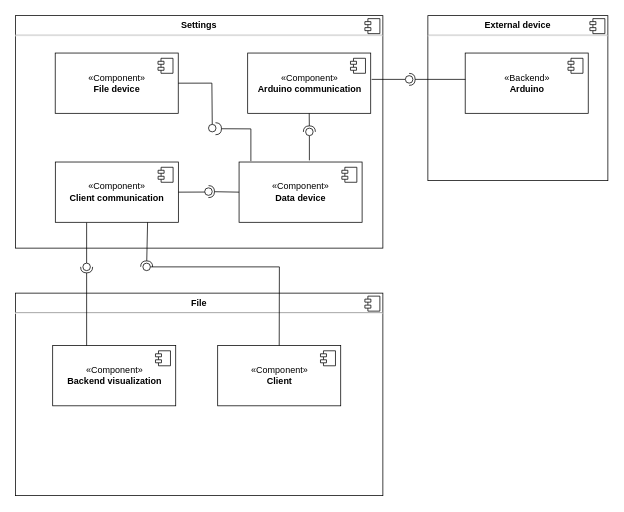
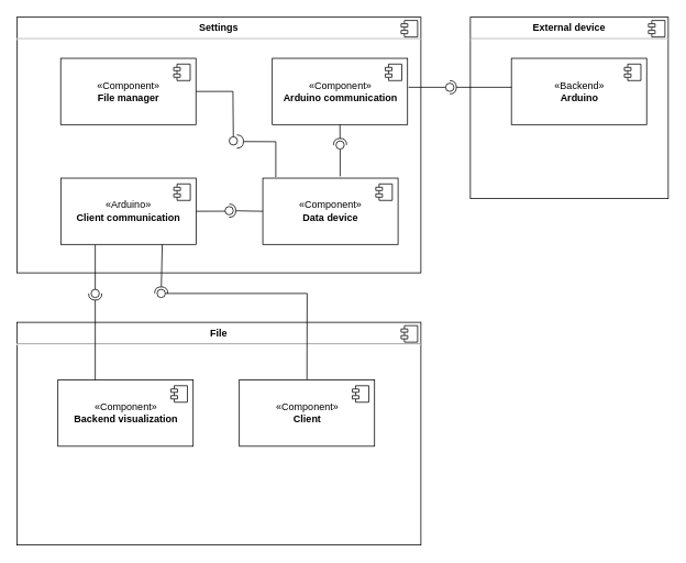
  <mxCell id="0" />
  <mxCell id="1" parent="0" />
  <mxCell id="2" value="&lt;p style=&quot;margin: 0px ; margin-top: 6px ; text-align: center&quot;&gt;&lt;b&gt;Settings&lt;/b&gt;&lt;/p&gt;&lt;hr&gt;&lt;p style=&quot;margin: 0px ; margin-left: 8px&quot;&gt;&lt;br&gt;&lt;/p&gt;" style="align=left;overflow=fill;html=1;" vertex="1" parent="1"><mxGeometry x="20" y="20" width="490" height="310" as="geometry" /></mxCell>
  <mxCell id="3" value="" style="shape=component;jettyWidth=8;jettyHeight=4;" vertex="1" parent="2"><mxGeometry x="1" width="20" height="20" relative="1" as="geometry"><mxPoint x="-24" y="4" as="offset" /></mxGeometry></mxCell>
  <mxCell id="4" value="«Component»&lt;br&gt;&lt;b&gt;Arduino communication&lt;/b&gt;" style="html=1;" vertex="1" parent="2"><mxGeometry x="309.761" y="49.889" width="164.043" height="80.37" as="geometry" /></mxCell>
  <mxCell id="5" value="" style="shape=component;jettyWidth=8;jettyHeight=4;" vertex="1" parent="4"><mxGeometry x="1" width="20" height="20" relative="1" as="geometry"><mxPoint x="-27" y="7" as="offset" /></mxGeometry></mxCell>
  <mxCell id="6" value="«Component»&lt;br&gt;&lt;b&gt;Data device&lt;/b&gt;" style="html=1;" vertex="1" parent="2"><mxGeometry x="298.261" y="195.185" width="164.043" height="80.37" as="geometry" /></mxCell>
  <mxCell id="7" value="" style="shape=component;jettyWidth=8;jettyHeight=4;" vertex="1" parent="6"><mxGeometry x="1" width="20" height="20" relative="1" as="geometry"><mxPoint x="-27" y="7" as="offset" /></mxGeometry></mxCell>
- <mxCell id="8" value="«Component»&lt;br&gt;&lt;b&gt;Client communication&lt;/b&gt;" style="html=1;" vertex="1" parent="2"><mxGeometry x="53.261" y="195.185" width="164.043" height="80.37" as="geometry" /></mxCell>
+ <mxCell id="8" value="«Arduino»&lt;br&gt;&lt;b&gt;Client communication&lt;/b&gt;" style="html=1;" vertex="1" parent="2"><mxGeometry x="53.261" y="195.185" width="164.043" height="80.37" as="geometry" /></mxCell>
  <mxCell id="9" value="" style="shape=component;jettyWidth=8;jettyHeight=4;" vertex="1" parent="8"><mxGeometry x="1" width="20" height="20" relative="1" as="geometry"><mxPoint x="-27" y="7" as="offset" /></mxGeometry></mxCell>
- <mxCell id="10" value="«Component»&lt;br&gt;&lt;b&gt;File device&lt;/b&gt;" style="html=1;" vertex="1" parent="2"><mxGeometry x="53.109" y="49.889" width="164.043" height="80.37" as="geometry" /></mxCell>
+ <mxCell id="10" value="«Component»&lt;br&gt;&lt;b&gt;File manager&lt;/b&gt;" style="html=1;" vertex="1" parent="2"><mxGeometry x="53.109" y="49.889" width="164.043" height="80.37" as="geometry" /></mxCell>
  <mxCell id="11" value="" style="shape=component;jettyWidth=8;jettyHeight=4;" vertex="1" parent="10"><mxGeometry x="1" width="20" height="20" relative="1" as="geometry"><mxPoint x="-27" y="7" as="offset" /></mxGeometry></mxCell>
  <mxCell id="12" value="" style="rounded=0;orthogonalLoop=1;jettySize=auto;html=1;endArrow=none;endFill=0;exitX=1;exitY=0.5;exitDx=0;exitDy=0;entryX=0.06;entryY=0.56;entryDx=0;entryDy=0;entryPerimeter=0;" edge="1" target="14" parent="2" source="8"><mxGeometry relative="1" as="geometry"><mxPoint x="234.348" y="241.111" as="sourcePoint" /><mxPoint x="266.304" y="239.963" as="targetPoint" /></mxGeometry></mxCell>
  <mxCell id="13" value="" style="rounded=0;orthogonalLoop=1;jettySize=auto;html=1;endArrow=halfCircle;endFill=0;entryX=0.5;entryY=0.5;entryDx=0;entryDy=0;endSize=6;strokeWidth=1;exitX=0;exitY=0.5;exitDx=0;exitDy=0;" edge="1" target="14" parent="2" source="6"><mxGeometry relative="1" as="geometry"><mxPoint x="276.957" y="241.111" as="sourcePoint" /></mxGeometry></mxCell>
  <mxCell id="14" value="" style="ellipse;whiteSpace=wrap;html=1;fontFamily=Helvetica;fontSize=12;fontColor=#000000;align=center;strokeColor=#000000;fillColor=#ffffff;points=[];aspect=fixed;resizable=0;" vertex="1" parent="2"><mxGeometry x="252.457" y="229.63" width="10" height="10" as="geometry" /></mxCell>
  <mxCell id="15" value="" style="rounded=0;orthogonalLoop=1;jettySize=auto;html=1;endArrow=none;endFill=0;" edge="1" target="17" parent="2"><mxGeometry relative="1" as="geometry"><mxPoint x="392" y="193" as="sourcePoint" /><mxPoint x="370" y="160" as="targetPoint" /></mxGeometry></mxCell>
  <mxCell id="16" value="" style="rounded=0;orthogonalLoop=1;jettySize=auto;html=1;endArrow=halfCircle;endFill=0;entryX=0.5;entryY=0.5;entryDx=0;entryDy=0;endSize=6;strokeWidth=1;exitX=0.5;exitY=1;exitDx=0;exitDy=0;" edge="1" target="17" parent="2" source="4"><mxGeometry relative="1" as="geometry"><mxPoint x="393" y="155" as="sourcePoint" /></mxGeometry></mxCell>
  <mxCell id="17" value="" style="ellipse;whiteSpace=wrap;html=1;fontFamily=Helvetica;fontSize=12;fontColor=#000000;align=center;strokeColor=#000000;fillColor=#ffffff;points=[];aspect=fixed;resizable=0;" vertex="1" parent="2"><mxGeometry x="387" y="150" width="10" height="10" as="geometry" /></mxCell>
  <mxCell id="18" value="" style="rounded=0;orthogonalLoop=1;jettySize=auto;html=1;endArrow=none;endFill=0;exitX=1;exitY=0.5;exitDx=0;exitDy=0;" edge="1" target="20" parent="2" source="10"><mxGeometry relative="1" as="geometry"><mxPoint x="243" y="125" as="sourcePoint" /><mxPoint x="259" y="122" as="targetPoint" /><Array as="points"><mxPoint x="262" y="90" /></Array></mxGeometry></mxCell>
  <mxCell id="19" value="" style="rounded=0;orthogonalLoop=1;jettySize=auto;html=1;endArrow=halfCircle;endFill=0;endSize=6;strokeWidth=1;exitX=0.096;exitY=-0.015;exitDx=0;exitDy=0;exitPerimeter=0;entryX=0.93;entryY=0.58;entryDx=0;entryDy=0;entryPerimeter=0;" edge="1" target="20" parent="2" source="6"><mxGeometry relative="1" as="geometry"><mxPoint x="283" y="125" as="sourcePoint" /><mxPoint x="263" y="160" as="targetPoint" /><Array as="points"><mxPoint x="314" y="151" /></Array></mxGeometry></mxCell>
  <mxCell id="20" value="" style="ellipse;whiteSpace=wrap;html=1;fontFamily=Helvetica;fontSize=12;fontColor=#000000;align=center;strokeColor=#000000;fillColor=#ffffff;points=[];aspect=fixed;resizable=0;" vertex="1" parent="2"><mxGeometry x="257.5" y="145" width="10" height="10" as="geometry" /></mxCell>
  <mxCell id="21" value="&lt;p style=&quot;margin: 0px ; margin-top: 6px ; text-align: center&quot;&gt;&lt;b&gt;External device&lt;/b&gt;&lt;/p&gt;&lt;hr&gt;&lt;p style=&quot;margin: 0px ; margin-left: 8px&quot;&gt;&lt;br&gt;&lt;/p&gt;" style="align=left;overflow=fill;html=1;" vertex="1" parent="1"><mxGeometry x="570" y="20" width="240" height="220" as="geometry" /></mxCell>
  <mxCell id="22" value="" style="shape=component;jettyWidth=8;jettyHeight=4;" vertex="1" parent="21"><mxGeometry x="1" width="20" height="20" relative="1" as="geometry"><mxPoint x="-24" y="4" as="offset" /></mxGeometry></mxCell>
  <mxCell id="23" value="«Backend»&lt;br&gt;&lt;b&gt;Arduino&lt;/b&gt;" style="html=1;" vertex="1" parent="21"><mxGeometry x="49.761" y="49.889" width="164.043" height="80.37" as="geometry" /></mxCell>
  <mxCell id="24" value="" style="shape=component;jettyWidth=8;jettyHeight=4;" vertex="1" parent="23"><mxGeometry x="1" width="20" height="20" relative="1" as="geometry"><mxPoint x="-27" y="7" as="offset" /></mxGeometry></mxCell>
  <mxCell id="25" value="" style="rounded=0;orthogonalLoop=1;jettySize=auto;html=1;endArrow=none;endFill=0;" edge="1" target="27" parent="1"><mxGeometry relative="1" as="geometry"><mxPoint x="495" y="105" as="sourcePoint" /></mxGeometry></mxCell>
  <mxCell id="26" value="" style="rounded=0;orthogonalLoop=1;jettySize=auto;html=1;endArrow=halfCircle;endFill=0;entryX=0.5;entryY=0.5;entryDx=0;entryDy=0;endSize=6;strokeWidth=1;" edge="1" target="27" parent="1"><mxGeometry relative="1" as="geometry"><mxPoint x="620" y="105" as="sourcePoint" /></mxGeometry></mxCell>
  <mxCell id="27" value="" style="ellipse;whiteSpace=wrap;html=1;fontFamily=Helvetica;fontSize=12;fontColor=#000000;align=center;strokeColor=#000000;fillColor=#ffffff;points=[];aspect=fixed;resizable=0;" vertex="1" parent="1"><mxGeometry x="540" y="100" width="10" height="10" as="geometry" /></mxCell>
  <mxCell id="28" value="&lt;p style=&quot;margin: 0px ; margin-top: 6px ; text-align: center&quot;&gt;&lt;b&gt;File&lt;/b&gt;&lt;/p&gt;&lt;hr&gt;&lt;p style=&quot;margin: 0px ; margin-left: 8px&quot;&gt;&lt;br&gt;&lt;/p&gt;" style="align=left;overflow=fill;html=1;" vertex="1" parent="1"><mxGeometry x="20" y="390" width="490" height="270" as="geometry" /></mxCell>
  <mxCell id="29" value="" style="shape=component;jettyWidth=8;jettyHeight=4;" vertex="1" parent="28"><mxGeometry x="1" width="20" height="20" relative="1" as="geometry"><mxPoint x="-24" y="4" as="offset" /></mxGeometry></mxCell>
  <mxCell id="30" value="«Component»&lt;br&gt;&lt;b&gt;Backend visualization&lt;/b&gt;" style="html=1;" vertex="1" parent="28"><mxGeometry x="49.761" y="69.889" width="164.043" height="80.37" as="geometry" /></mxCell>
  <mxCell id="31" value="" style="shape=component;jettyWidth=8;jettyHeight=4;" vertex="1" parent="30"><mxGeometry x="1" width="20" height="20" relative="1" as="geometry"><mxPoint x="-27" y="7" as="offset" /></mxGeometry></mxCell>
  <mxCell id="32" value="«Component»&lt;br&gt;&lt;b&gt;Client&lt;/b&gt;" style="html=1;" vertex="1" parent="28"><mxGeometry x="269.761" y="69.889" width="164.043" height="80.37" as="geometry" /></mxCell>
  <mxCell id="33" value="" style="shape=component;jettyWidth=8;jettyHeight=4;" vertex="1" parent="32"><mxGeometry x="1" width="20" height="20" relative="1" as="geometry"><mxPoint x="-27" y="7" as="offset" /></mxGeometry></mxCell>
  <mxCell id="34" value="" style="rounded=0;orthogonalLoop=1;jettySize=auto;html=1;endArrow=none;endFill=0;exitX=0.5;exitY=0;exitDx=0;exitDy=0;" edge="1" target="36" parent="1" source="32"><mxGeometry relative="1" as="geometry"><mxPoint x="234" y="355" as="sourcePoint" /><Array as="points"><mxPoint x="372" y="355" /></Array></mxGeometry></mxCell>
  <mxCell id="35" value="" style="rounded=0;orthogonalLoop=1;jettySize=auto;html=1;endArrow=halfCircle;endFill=0;entryX=0.5;entryY=0.5;entryDx=0;entryDy=0;endSize=6;strokeWidth=1;exitX=0.75;exitY=1;exitDx=0;exitDy=0;" edge="1" target="36" parent="1" source="8"><mxGeometry relative="1" as="geometry"><mxPoint x="274" y="355" as="sourcePoint" /></mxGeometry></mxCell>
  <mxCell id="36" value="" style="ellipse;whiteSpace=wrap;html=1;fontFamily=Helvetica;fontSize=12;fontColor=#000000;align=center;strokeColor=#000000;fillColor=#ffffff;points=[];aspect=fixed;resizable=0;" vertex="1" parent="1"><mxGeometry x="190" y="350" width="10" height="10" as="geometry" /></mxCell>
  <mxCell id="37" value="" style="rounded=0;orthogonalLoop=1;jettySize=auto;html=1;endArrow=none;endFill=0;" edge="1" target="39" parent="1"><mxGeometry relative="1" as="geometry"><mxPoint x="115" y="296" as="sourcePoint" /></mxGeometry></mxCell>
  <mxCell id="38" value="" style="rounded=0;orthogonalLoop=1;jettySize=auto;html=1;endArrow=halfCircle;endFill=0;entryX=0.5;entryY=0.5;entryDx=0;entryDy=0;endSize=6;strokeWidth=1;" edge="1" target="39" parent="1"><mxGeometry relative="1" as="geometry"><mxPoint x="115" y="460" as="sourcePoint" /></mxGeometry></mxCell>
  <mxCell id="39" value="" style="ellipse;whiteSpace=wrap;html=1;fontFamily=Helvetica;fontSize=12;fontColor=#000000;align=center;strokeColor=#000000;fillColor=#ffffff;points=[];aspect=fixed;resizable=0;" vertex="1" parent="1"><mxGeometry x="110" y="350" width="10" height="10" as="geometry" /></mxCell>
